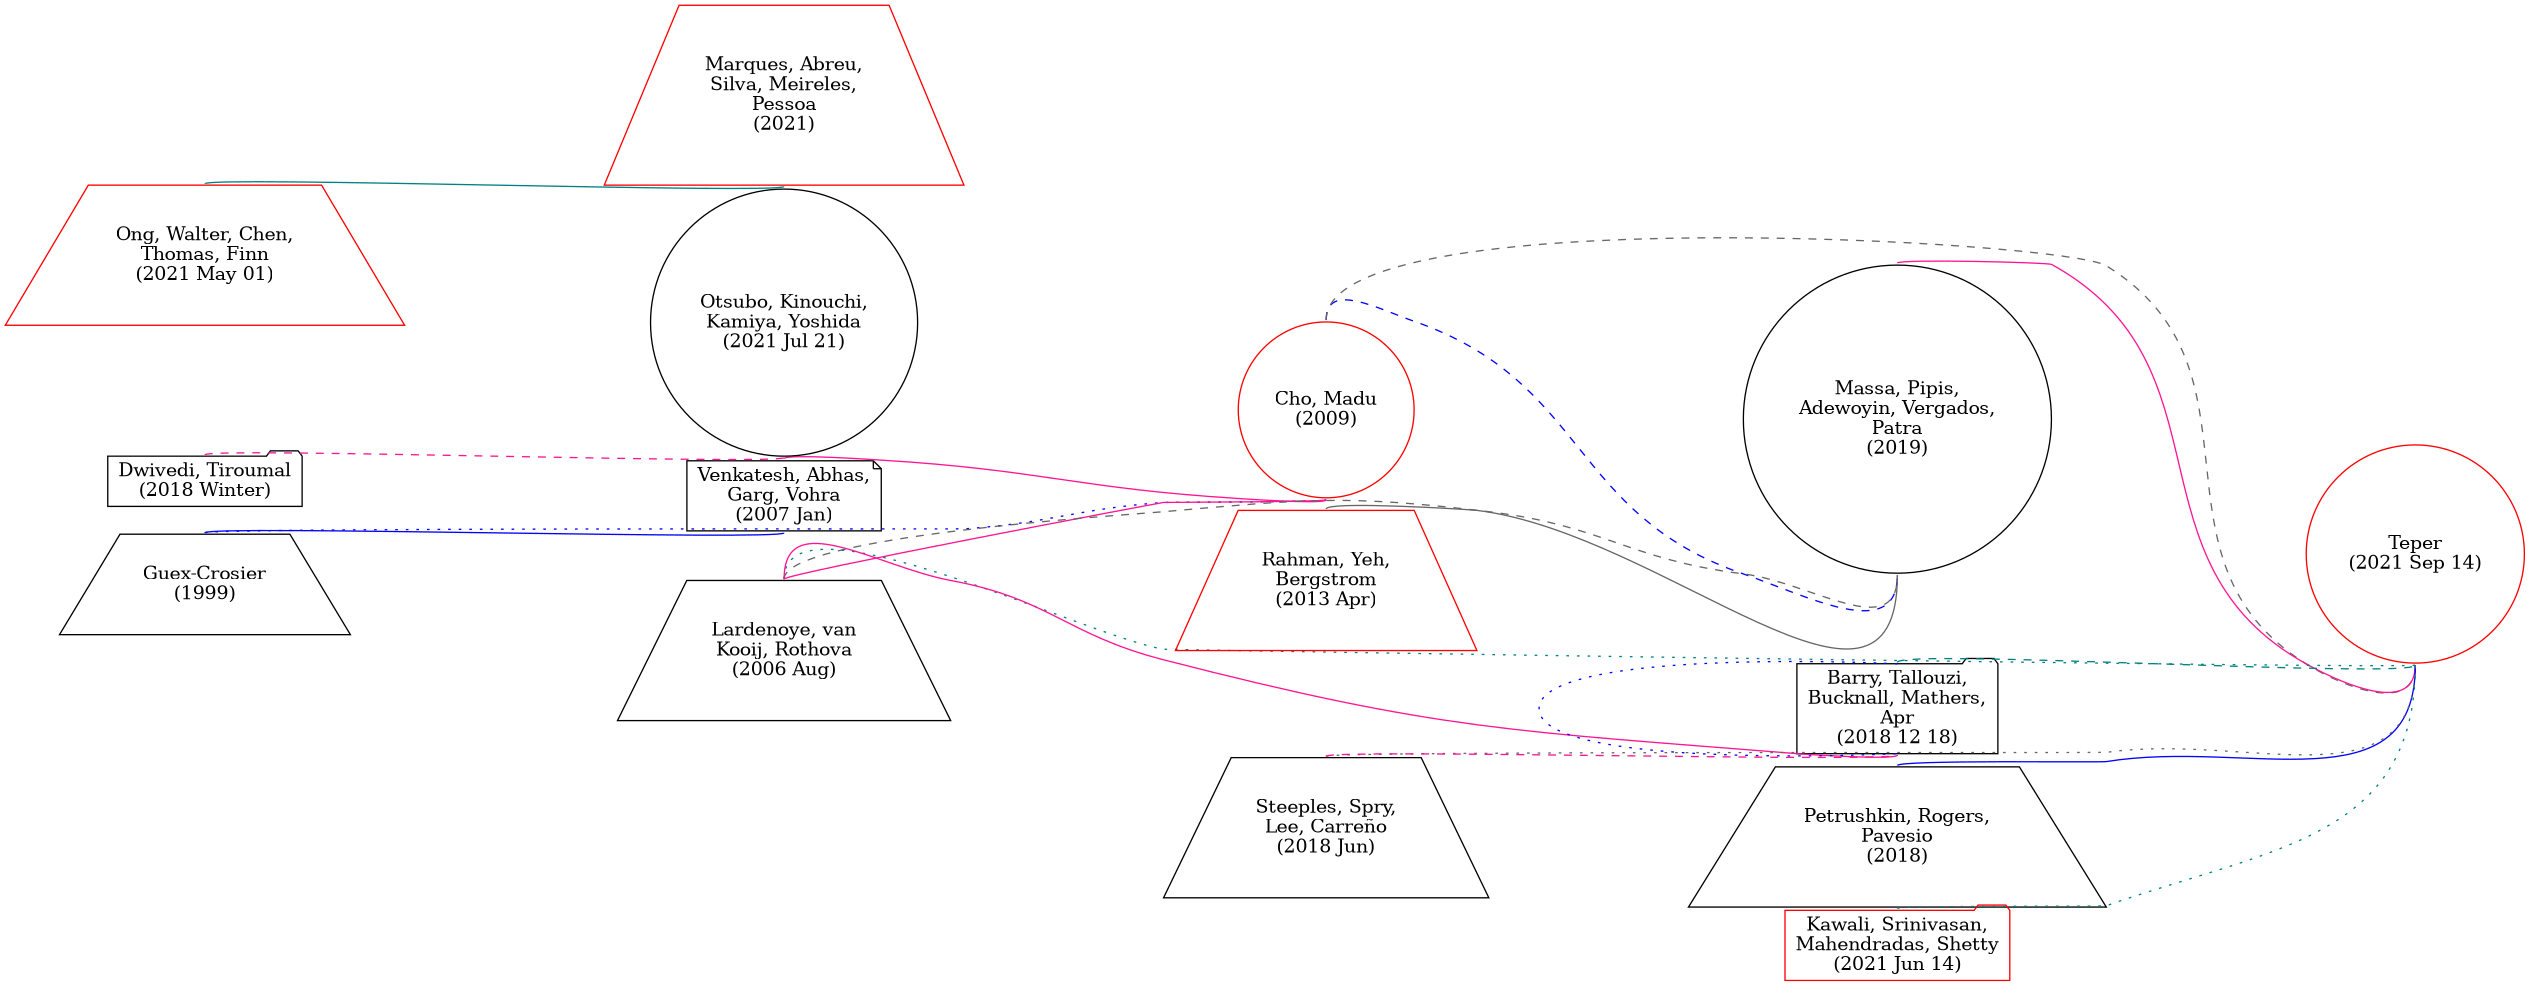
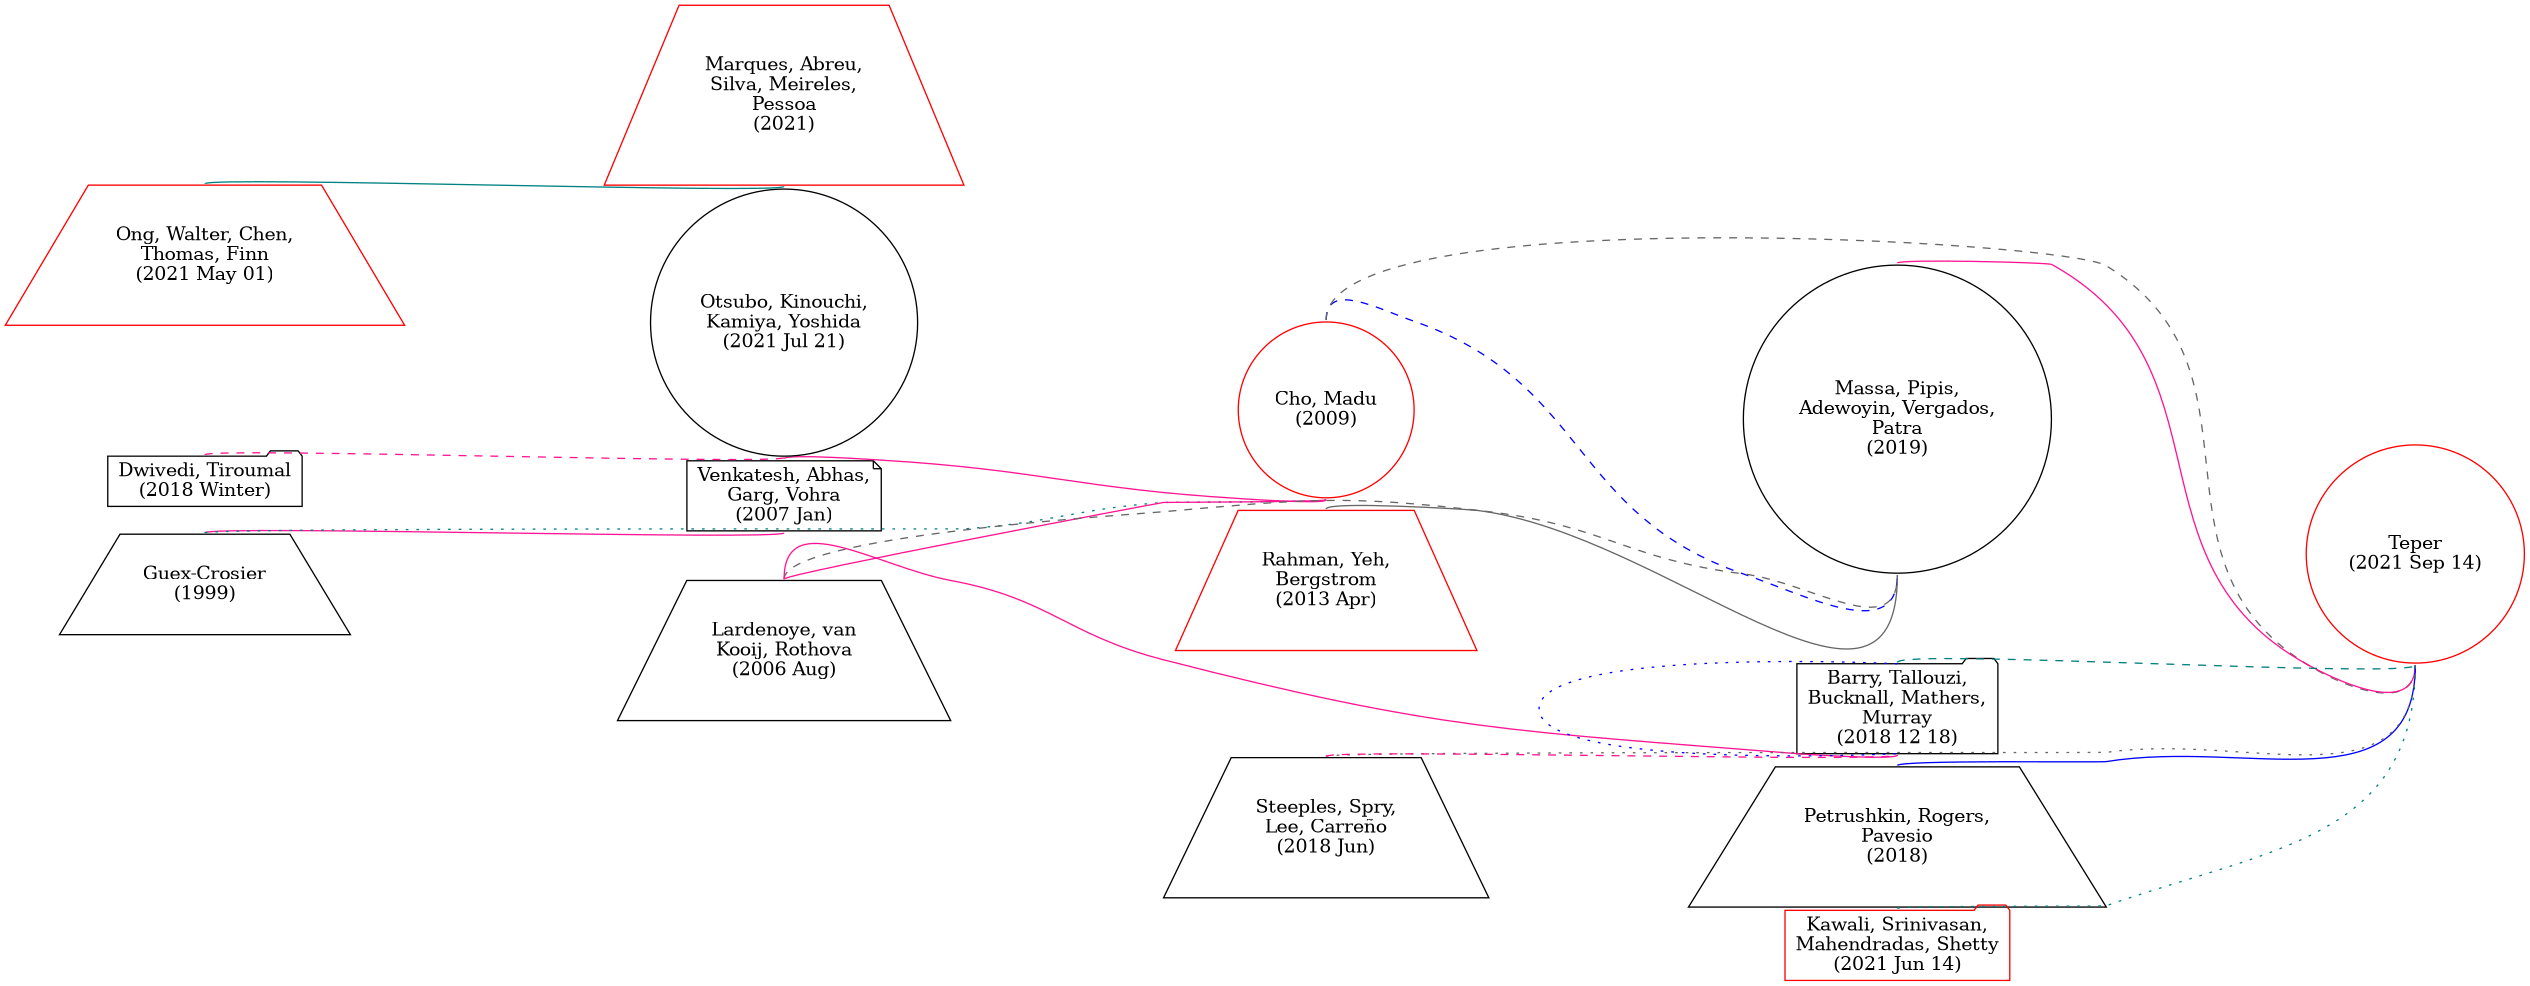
  digraph {
    nodesep=0.04
    rankdir=LR
    ranksep=2.1
    splines=true
    node [color=black fillcolor=none shape=trapezium style=filled]
    edge [arrowhead=none color=deeppink headport=s style=solid tailport=n]
    n1 [label="Guex-Crosier\n(1999)"]
    n2 [label="Venkatesh, Abhas,\nGarg, Vohra\n(2007 Jan)" shape=note]
    n3 [color=red label="Cho, Madu\n(2009)" shape=circle]
    n4 [label="Massa, Pipis,\nAdewoyin, Vergados,\nPatra\n(2019)" shape=circle]
    n5 [color=red label="Teper\n(2021 Sep 14)" shape=circle]
    n6 [label="Lardenoye, van\nKooij, Rothova\n(2006 Aug)"]
-   n7 [label="Barry, Tallouzi,\nBucknall, Mathers,\nApr\n(2018 12 18)" shape=folder]
+   n7 [label="Barry, Tallouzi,\nBucknall, Mathers,\nMurray\n(2018 12 18)" shape=folder]
    n8 [color=red label="Rahman, Yeh,\nBergstrom\n(2013 Apr)"]
    n9 [label="Dwivedi, Tiroumal\n(2018 Winter)" shape=folder]
    n10 [label="Otsubo, Kinouchi,\nKamiya, Yoshida\n(2021 Jul 21)" shape=circle]
    n11 [label="Petrushkin, Rogers,\nPavesio\n(2018)"]
    n12 [label="Steeples, Spry,\nLee, Carreño\n(2018 Jun)"]
    n13 [color=red label="Ong, Walter, Chen,\nThomas, Finn\n(2021 May 01)"]
    n14 [color=red label="Marques, Abreu,\nSilva, Meireles,\nPessoa\n(2021)"]
    n15 [color=red label="Kawali, Srinivasan,\nMahendradas, Shetty\n(2021 Jun 14)" shape=folder]
-   n1 -> n2 [color=blue]
-   n1 -> n3 [color=blue style=dotted]
+   n1 -> n2
+   n1 -> n3 [color=teal style=dotted]
    n2 -> n3
    n3 -> n4 [color=blue style=dashed]
    n3 -> n5 [color=gray40 style=dashed]
    n4 -> n5
    n6 -> n3
    n6 -> n4 [color=gray40 style=dashed]
-   n6 -> n5 [color=teal style=dotted]
    n6 -> n7
    n7 -> n5 [color=teal style=dashed]
    n7 -> n7 [color=blue style=dotted]
    n8 -> n4 [color=gray40]
    n9 -> n10 [style=dashed]
    n11 -> n5 [color=blue]
    n12 -> n5 [color=gray40 style=dotted]
    n12 -> n7 [style=dashed]
    n13 -> n14 [color=teal]
    n15 -> n5 [color=teal style=dotted]
  }
